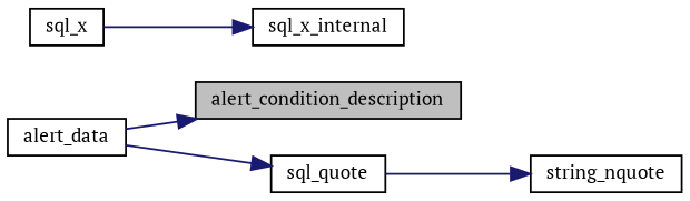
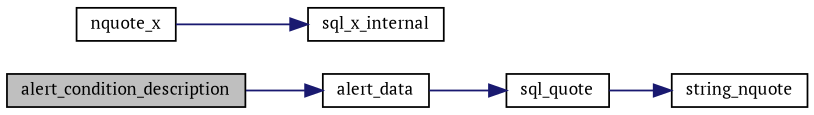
  digraph {
    fontname="PT Serif"
    rankdir=LR
    node [color=black fontname="PT Serif" fontsize=10 shape=record]
    edge [color=midnightblue fontname="PT Serif" fontsize=10 labelfontname=FreeSans labelfontsize=10 style=solid]
    n1 [fillcolor=grey75 fontcolor=black height=0.2 label=alert_condition_description style=filled width=0.4]
    n2 [height=0.2 label=alert_data width=0.4]
    n3 [height=0.2 label=sql_quote width=0.4]
    n4 [height=0.2 label=string_nquote width=0.4]
-   n5 [height=0.2 label=sql_x width=0.4]
+   n5 [height=0.2 label=nquote_x width=0.4]
    n6 [height=0.2 label=sql_x_internal width=0.4]
-   n2 -> n1
+   n1 -> n2
    n2 -> n3
    n3 -> n4
    n5 -> n6
  }
